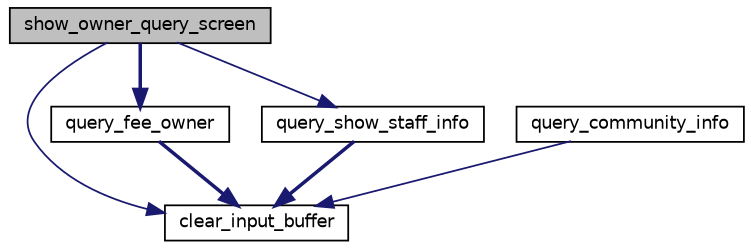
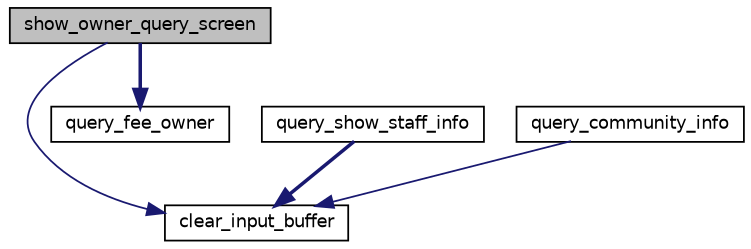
  digraph {
    rankdir=TB
    node [color=black fillcolor=white fontname=Helvetica fontsize=10 shape=record style=filled]
    edge [color=midnightblue fontname=Helvetica fontsize=10 labelfontname=Helvetica labelfontsize=10 style=solid]
    n1 [fillcolor=grey75 fontcolor=black height=0.2 label=show_owner_query_screen width=0.4]
    n2 [height=0.2 label=clear_input_buffer width=0.4]
    n3 [height=0.2 label=query_fee_owner width=0.4]
    n4 [height=0.2 label=query_show_staff_info width=0.4]
    n5 [height=0.2 label=query_community_info width=0.4]
    n1 -> n2
    n1 -> n3 [style=bold]
-   n1 -> n4
-   n3 -> n2 [style=bold]
    n4 -> n2 [style=bold]
    n5 -> n2
  }
